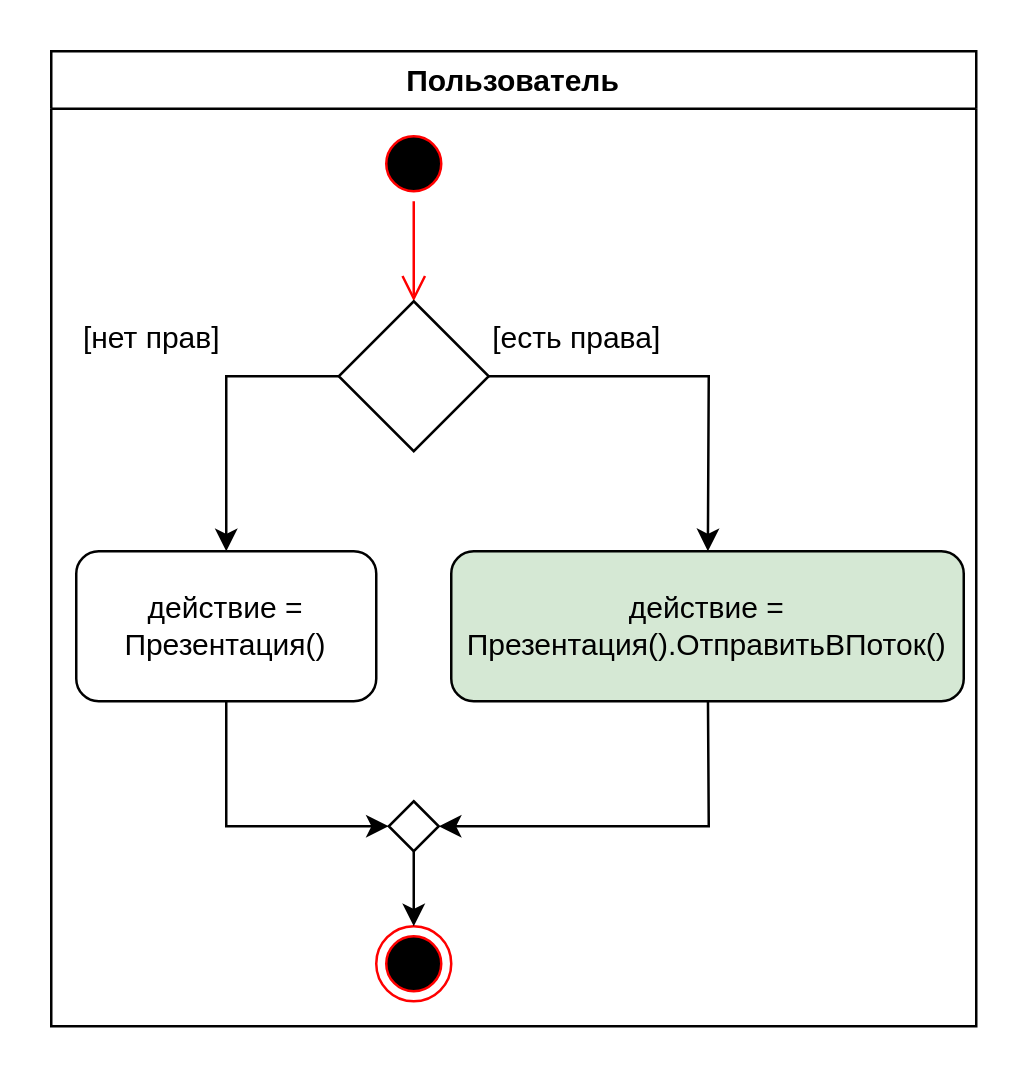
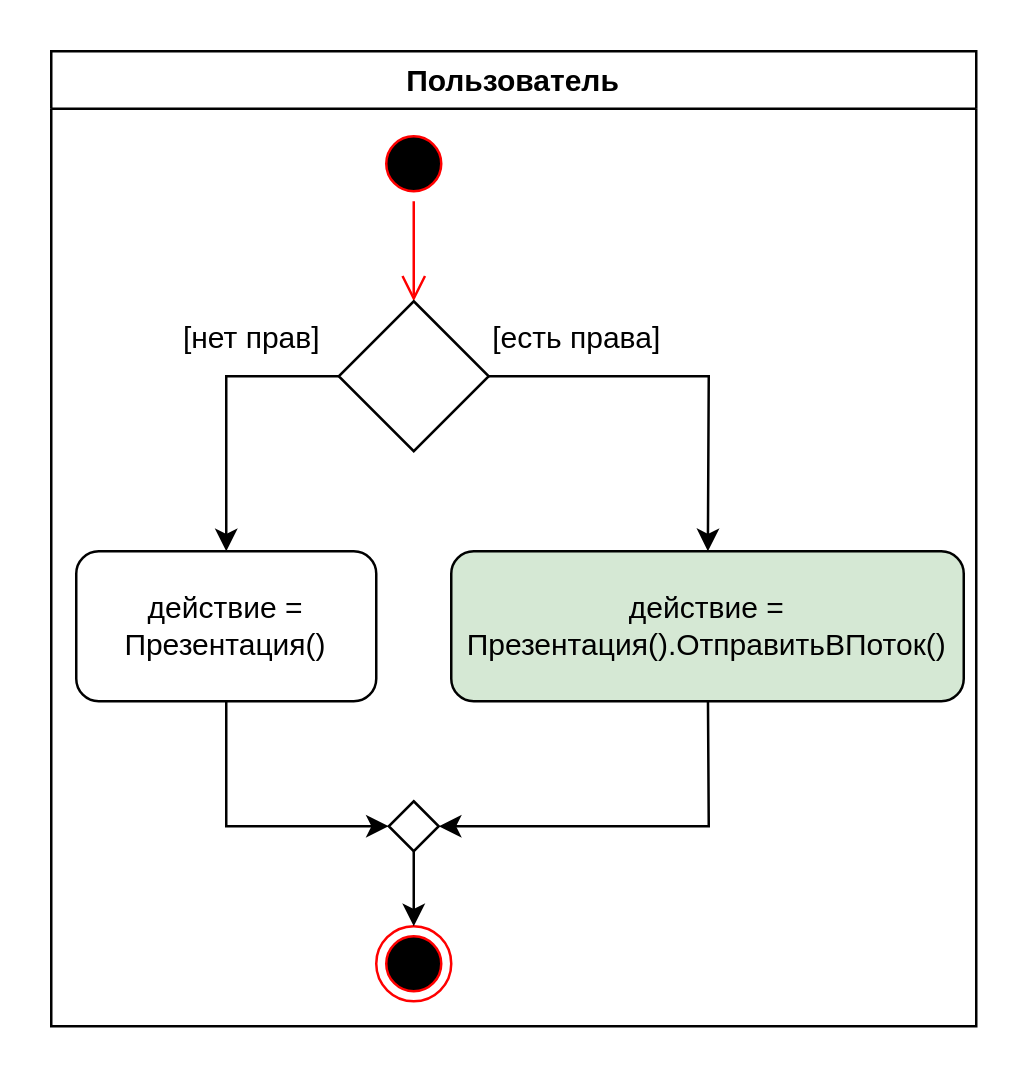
  <mxCell id="0" />
  <mxCell id="1" parent="0" />
  <mxCell id="2" value="Пользователь" style="swimlane;" vertex="1" parent="1"><mxGeometry x="20" y="20" width="370" height="390" as="geometry" /></mxCell>
  <mxCell id="3" value="" style="ellipse;html=1;shape=startState;fillColor=#000000;strokeColor=#ff0000;" vertex="1" parent="2"><mxGeometry x="130" y="30" width="30" height="30" as="geometry" /></mxCell>
  <mxCell id="4" value="" style="edgeStyle=orthogonalEdgeStyle;html=1;verticalAlign=bottom;endArrow=open;endSize=8;strokeColor=#ff0000;rounded=0;" edge="1" parent="2" source="3" target="8"><mxGeometry relative="1" as="geometry"><mxPoint x="145" y="90" as="targetPoint" /></mxGeometry></mxCell>
  <mxCell id="5" value="действие = Презентация().ОтправитьВПоток()" style="rounded=1;whiteSpace=wrap;html=1;fillColor=#d5e8d4;" vertex="1" parent="2"><mxGeometry x="160" y="200" width="205" height="60" as="geometry" /></mxCell>
  <mxCell id="6" value="" style="ellipse;html=1;shape=endState;fillColor=#000000;strokeColor=#ff0000;" vertex="1" parent="2"><mxGeometry x="130" y="350" width="30" height="30" as="geometry" /></mxCell>
  <mxCell id="7" value="" style="endArrow=classic;html=1;rounded=0;entryX=1;entryY=0.5;entryDx=0;entryDy=0;" edge="1" parent="2" source="5" target="12"><mxGeometry width="50" height="50" relative="1" as="geometry"><mxPoint x="145" y="330" as="sourcePoint" /><mxPoint x="155" y="280" as="targetPoint" /><Array as="points"><mxPoint x="263" y="310" /></Array></mxGeometry></mxCell>
  <mxCell id="8" value="" style="rhombus;whiteSpace=wrap;html=1;" vertex="1" parent="2"><mxGeometry x="115" y="100" width="60" height="60" as="geometry" /></mxCell>
  <mxCell id="9" value="" style="endArrow=classic;html=1;rounded=0;exitX=1;exitY=0.5;exitDx=0;exitDy=0;" edge="1" parent="2" source="8" target="5"><mxGeometry width="50" height="50" relative="1" as="geometry"><mxPoint x="242.202" y="270" as="sourcePoint" /><mxPoint x="169.844" y="480.804" as="targetPoint" /><Array as="points"><mxPoint x="263" y="130" /></Array></mxGeometry></mxCell>
  <mxCell id="10" value="действие = Презентация()" style="rounded=1;whiteSpace=wrap;html=1;" vertex="1" parent="2"><mxGeometry x="10" y="200" width="120" height="60" as="geometry" /></mxCell>
  <mxCell id="11" value="" style="endArrow=classic;html=1;rounded=0;exitX=0;exitY=0.5;exitDx=0;exitDy=0;" edge="1" parent="2" source="8" target="10"><mxGeometry width="50" height="50" relative="1" as="geometry"><mxPoint x="20" y="90" as="sourcePoint" /><mxPoint x="272.65" y="210" as="targetPoint" /><Array as="points"><mxPoint x="70" y="130" /></Array></mxGeometry></mxCell>
  <mxCell id="12" value="" style="rhombus;whiteSpace=wrap;html=1;" vertex="1" parent="2"><mxGeometry x="135" y="300" width="20" height="20" as="geometry" /></mxCell>
  <mxCell id="13" value="" style="endArrow=classic;html=1;rounded=0;entryX=0;entryY=0.5;entryDx=0;entryDy=0;" edge="1" parent="2" source="10" target="12"><mxGeometry width="50" height="50" relative="1" as="geometry"><mxPoint x="80" y="140" as="sourcePoint" /><mxPoint x="80" y="210" as="targetPoint" /><Array as="points"><mxPoint x="70" y="310" /></Array></mxGeometry></mxCell>
  <mxCell id="14" value="" style="endArrow=classic;html=1;rounded=0;exitX=0.5;exitY=1;exitDx=0;exitDy=0;" edge="1" parent="2" source="12" target="6"><mxGeometry width="50" height="50" relative="1" as="geometry"><mxPoint x="90" y="150" as="sourcePoint" /><mxPoint x="90" y="220" as="targetPoint" /><Array as="points" /></mxGeometry></mxCell>
- <mxCell id="15" value="[нет прав]" style="text;html=1;align=center;verticalAlign=middle;resizable=0;points=[];autosize=1;strokeColor=none;fillColor=none;" vertex="1" parent="2"><mxGeometry x="5" y="105" width="70" height="20" as="geometry" /></mxCell>
+ <mxCell id="15" value="[нет прав]" style="text;html=1;align=center;verticalAlign=middle;resizable=0;points=[];autosize=1;strokeColor=none;fillColor=none;" vertex="1" parent="2"><mxGeometry x="45" y="105" width="70" height="20" as="geometry" /></mxCell>
  <mxCell id="16" value="[есть права]" style="text;html=1;align=center;verticalAlign=middle;resizable=0;points=[];autosize=1;strokeColor=none;fillColor=none;" vertex="1" parent="2"><mxGeometry x="170" y="105" width="80" height="20" as="geometry" /></mxCell>
